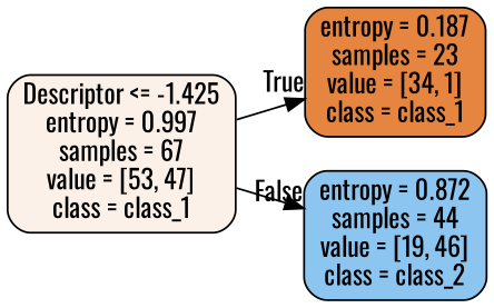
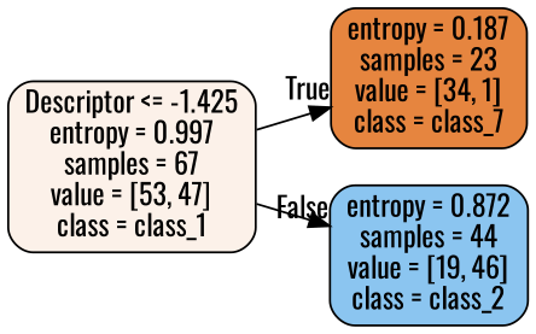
  digraph {
    rankdir=LR
    fontname=Oswald
    node [color=black fontname=Oswald shape=box style="filled, rounded"]
    edge [fontname=Oswald labeldistance=2.5]
    n1 [fillcolor="#fcf1e9" label="Descriptor <= -1.425\nentropy = 0.997\nsamples = 67\nvalue = [53, 47]\nclass = class_1"]
-   n2 [fillcolor="#e6853f" label="entropy = 0.187\nsamples = 23\nvalue = [34, 1]\nclass = class_1"]
+   n2 [fillcolor="#e6853f" label="entropy = 0.187\nsamples = 23\nvalue = [34, 1]\nclass = class_7"]
    n3 [fillcolor="#8bc5f0" label="entropy = 0.872\nsamples = 44\nvalue = [19, 46]\nclass = class_2"]
    n1 -> n2 [headlabel=True labelangle=45]
    n1 -> n3 [headlabel=False labelangle=-45]
  }
